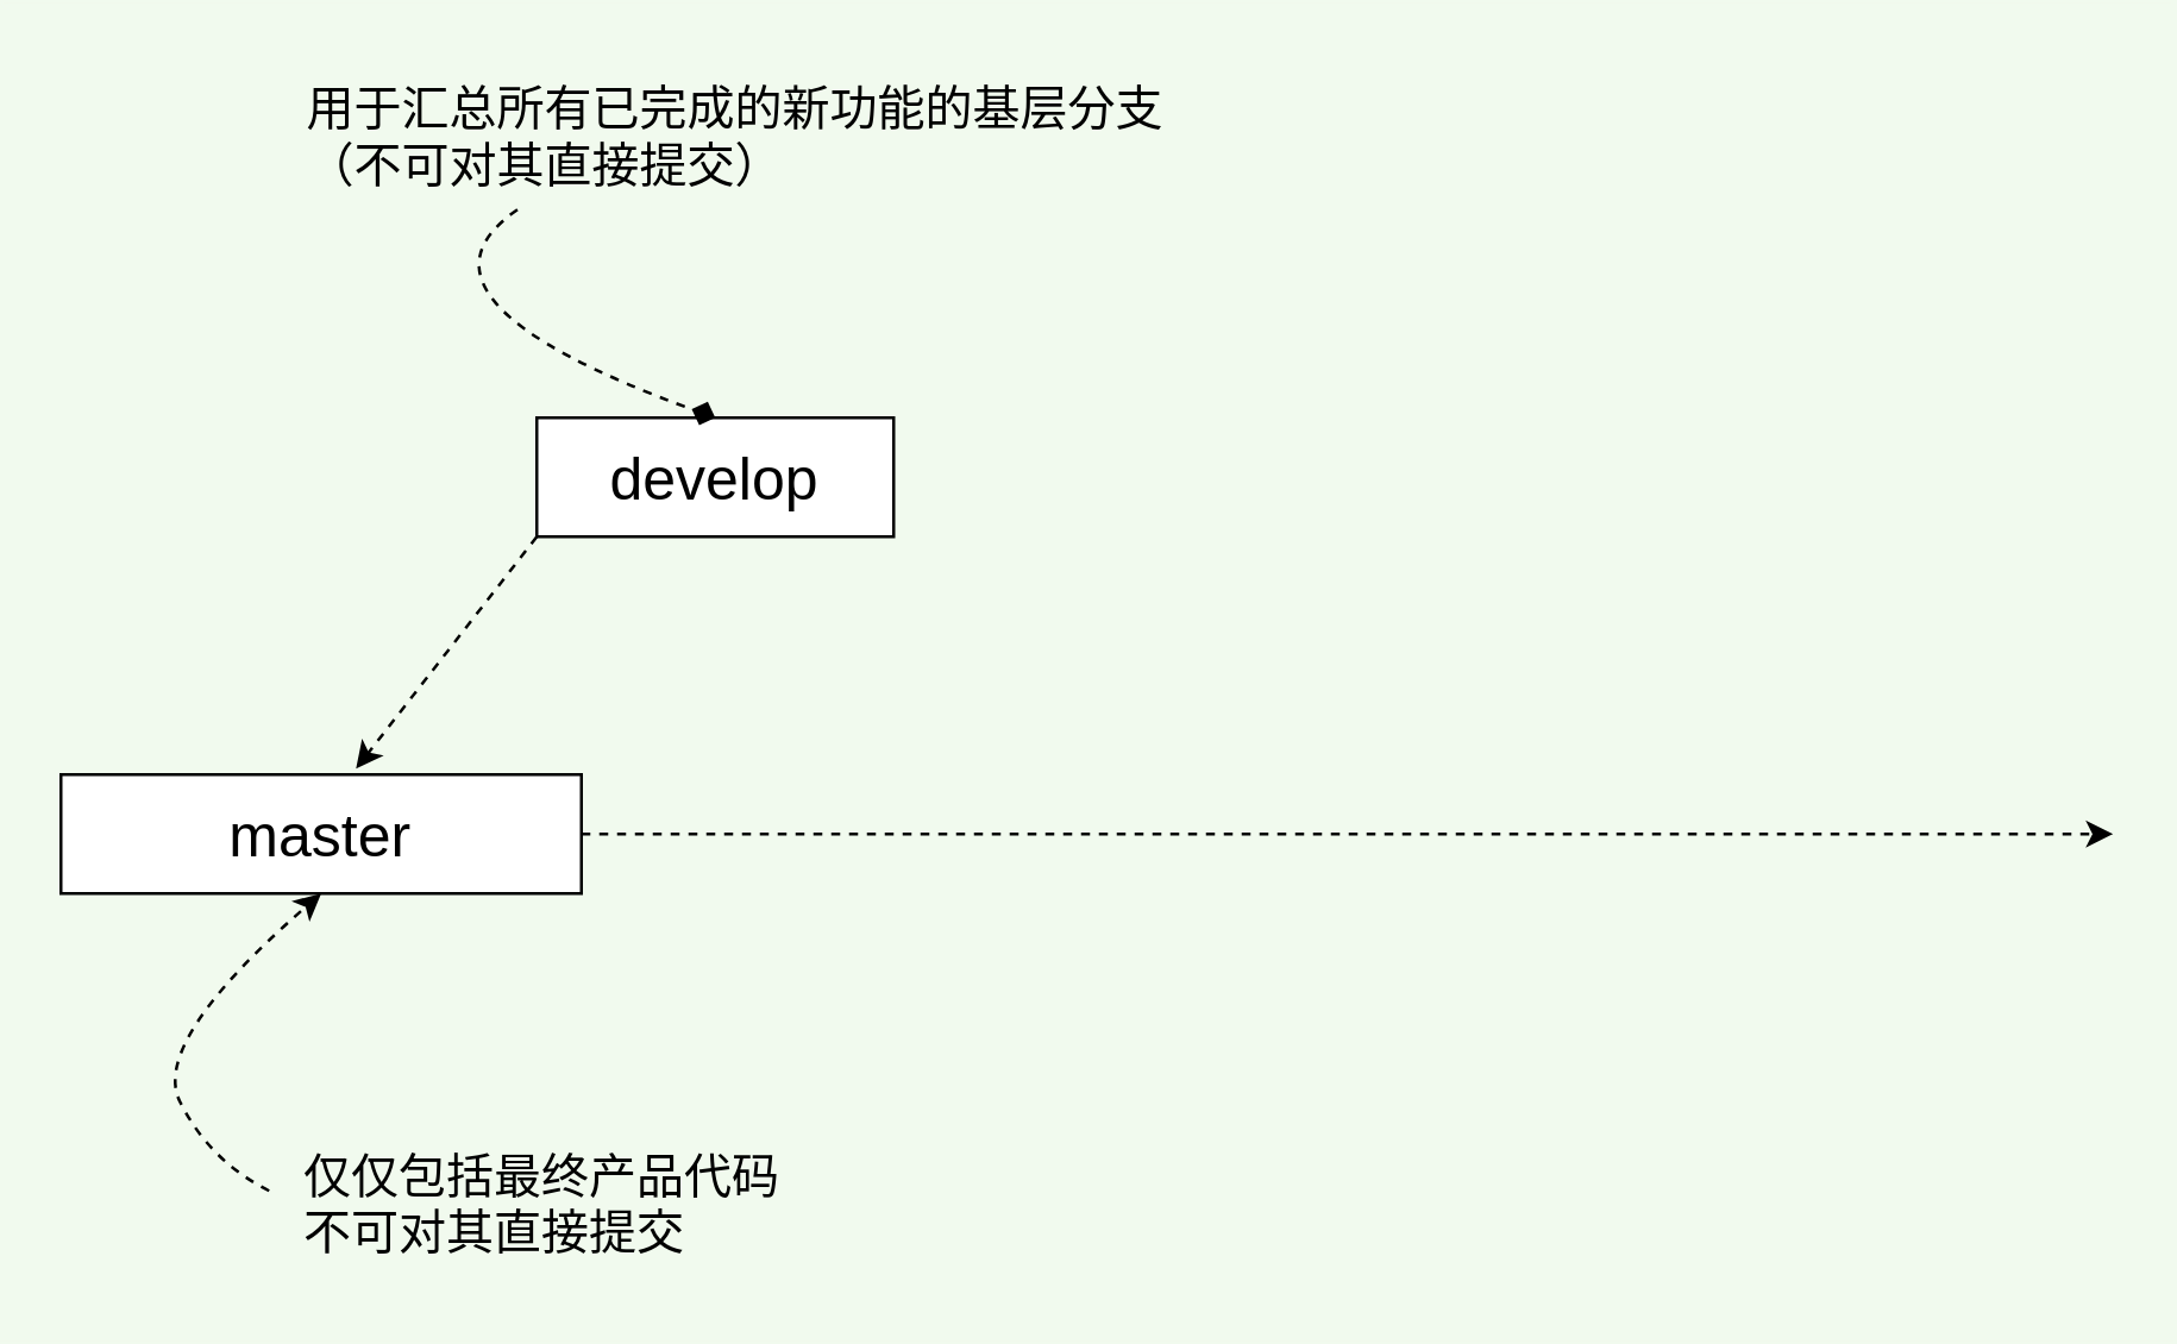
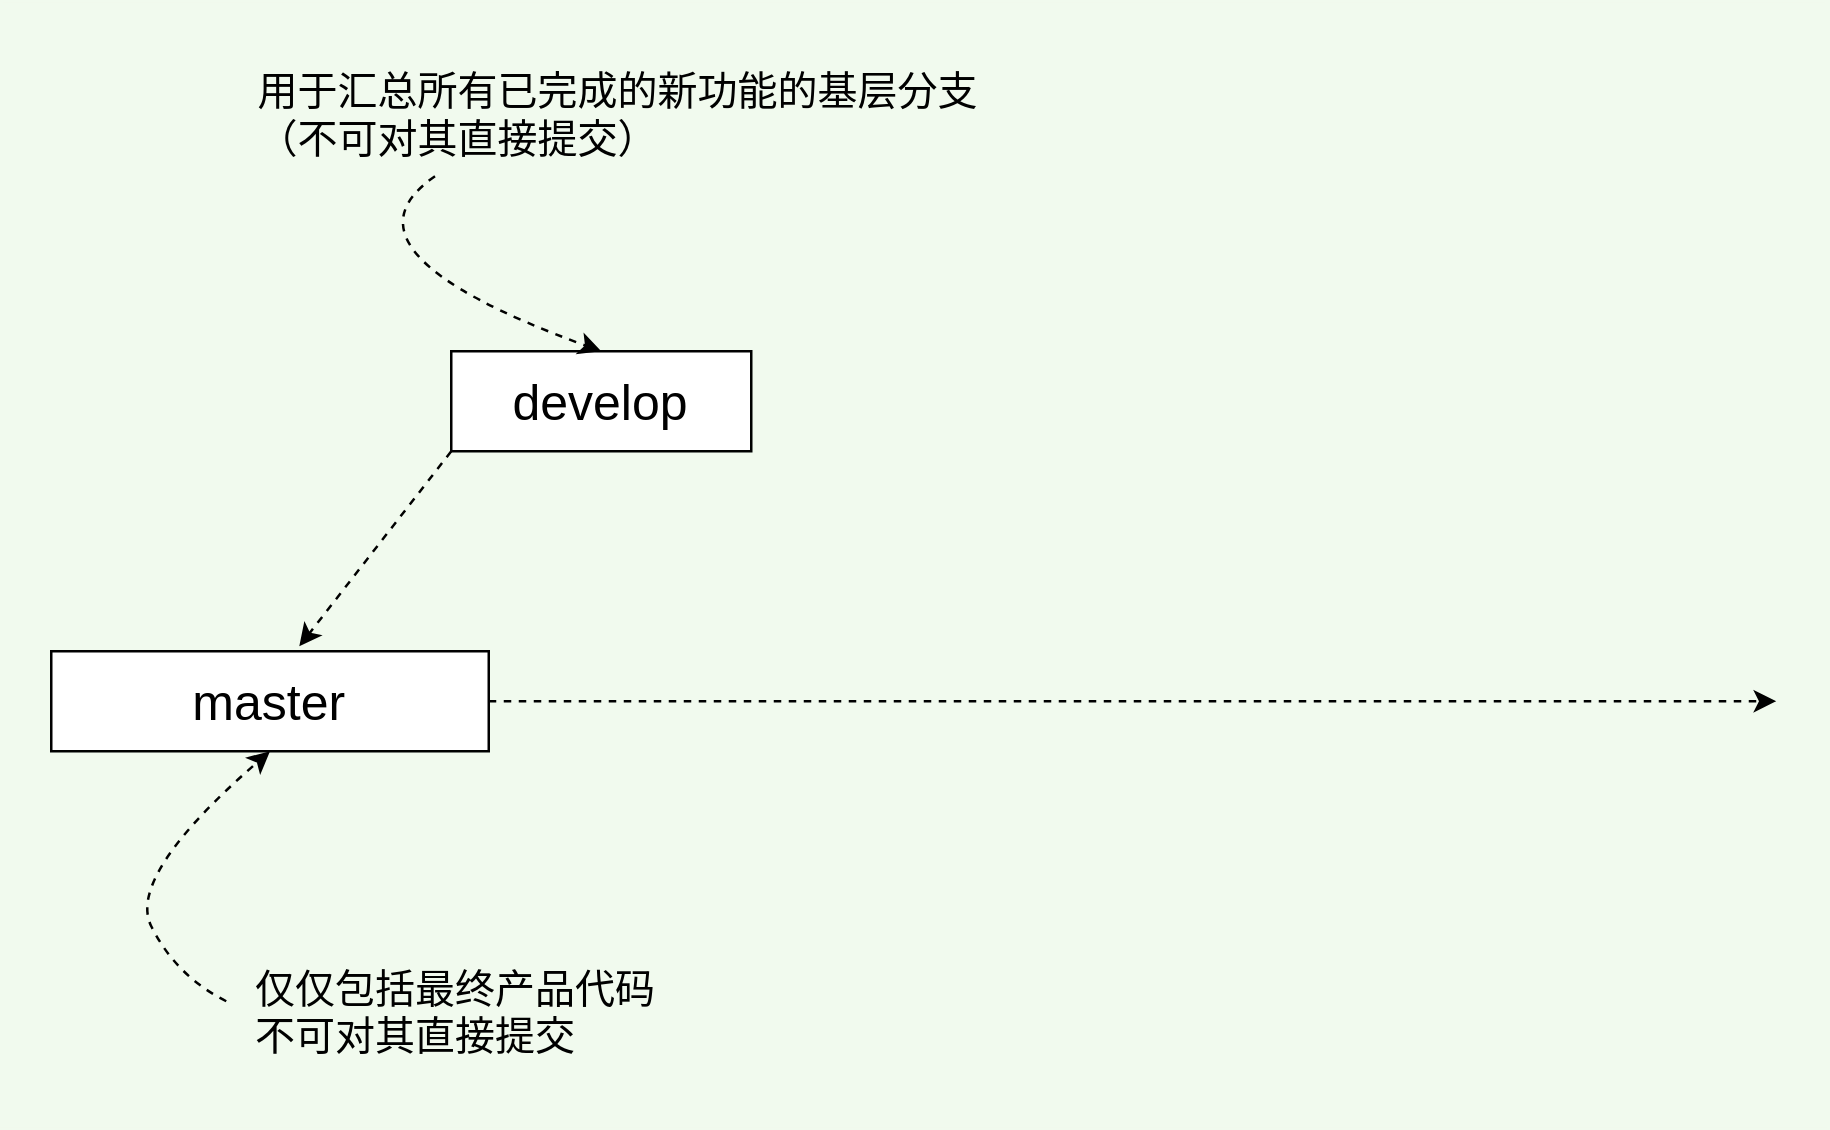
  <mxCell id="0" />
  <mxCell id="1" parent="0" />
  <mxCell id="2" value="master" style="rounded=0;whiteSpace=wrap;html=1;fontSize=20;" vertex="1" parent="1"><mxGeometry x="20" y="260" width="175" height="40" as="geometry" /></mxCell>
  <mxCell id="3" value="" style="endArrow=classic;html=1;rounded=0;fontSize=20;exitX=1;exitY=0.5;exitDx=0;exitDy=0;dashed=1;" edge="1" parent="1" source="2"><mxGeometry width="50" height="50" relative="1" as="geometry"><mxPoint x="180" y="320" as="sourcePoint" /><mxPoint x="710" y="280" as="targetPoint" /></mxGeometry></mxCell>
  <mxCell id="4" value="" style="endArrow=classic;html=1;rounded=0;dashed=1;fontSize=20;entryX=0.567;entryY=-0.05;entryDx=0;entryDy=0;entryPerimeter=0;" edge="1" parent="1" target="2"><mxGeometry width="50" height="50" relative="1" as="geometry"><mxPoint x="180" y="180" as="sourcePoint" /><mxPoint x="230" y="150" as="targetPoint" /></mxGeometry></mxCell>
  <mxCell id="5" value="develop" style="rounded=0;whiteSpace=wrap;html=1;fontSize=20;" vertex="1" parent="1"><mxGeometry x="180" y="140" width="120" height="40" as="geometry" /></mxCell>
  <mxCell id="6" value="仅仅包括最终产品代码&lt;br&gt;不可对其直接提交&lt;br&gt;" style="text;html=1;strokeColor=none;fillColor=none;align=left;verticalAlign=top;whiteSpace=wrap;rounded=0;fontSize=16;" vertex="1" parent="1"><mxGeometry x="100" y="379" width="170" height="51" as="geometry" /></mxCell>
  <mxCell id="7" value="" style="curved=1;endArrow=classic;html=1;rounded=0;dashed=1;fontSize=16;entryX=0.5;entryY=1;entryDx=0;entryDy=0;" edge="1" parent="1" target="2"><mxGeometry width="50" height="50" relative="1" as="geometry"><mxPoint x="90" y="400" as="sourcePoint" /><mxPoint x="-10" y="330" as="targetPoint" /><Array as="points"><mxPoint x="70" y="390" /><mxPoint x="50" y="350" /></Array></mxGeometry></mxCell>
  <mxCell id="8" value="用于汇总所有已完成的新功能的基层分支&lt;br&gt;（不可对其直接提交）" style="text;html=1;strokeColor=none;fillColor=none;align=left;verticalAlign=top;whiteSpace=wrap;rounded=0;fontSize=16;" vertex="1" parent="1"><mxGeometry x="101" y="20" width="290" height="50" as="geometry" /></mxCell>
- <mxCell id="9" value="" style="curved=1;endArrow=diamond;html=1;rounded=0;dashed=1;fontSize=16;entryX=0.5;entryY=0;entryDx=0;entryDy=0;exitX=0.25;exitY=1;exitDx=0;exitDy=0;" edge="1" parent="1" source="8" target="5"><mxGeometry width="50" height="50" relative="1" as="geometry"><mxPoint x="-60" y="110" as="sourcePoint" /><mxPoint x="40" y="140" as="targetPoint" /><Array as="points"><mxPoint x="130" y="100" /></Array></mxGeometry></mxCell>
+ <mxCell id="9" value="" style="curved=1;endArrow=classic;html=1;rounded=0;dashed=1;fontSize=16;entryX=0.5;entryY=0;entryDx=0;entryDy=0;exitX=0.25;exitY=1;exitDx=0;exitDy=0;" edge="1" parent="1" source="8" target="5"><mxGeometry width="50" height="50" relative="1" as="geometry"><mxPoint x="-60" y="110" as="sourcePoint" /><mxPoint x="40" y="140" as="targetPoint" /><Array as="points"><mxPoint x="130" y="100" /></Array></mxGeometry></mxCell>
